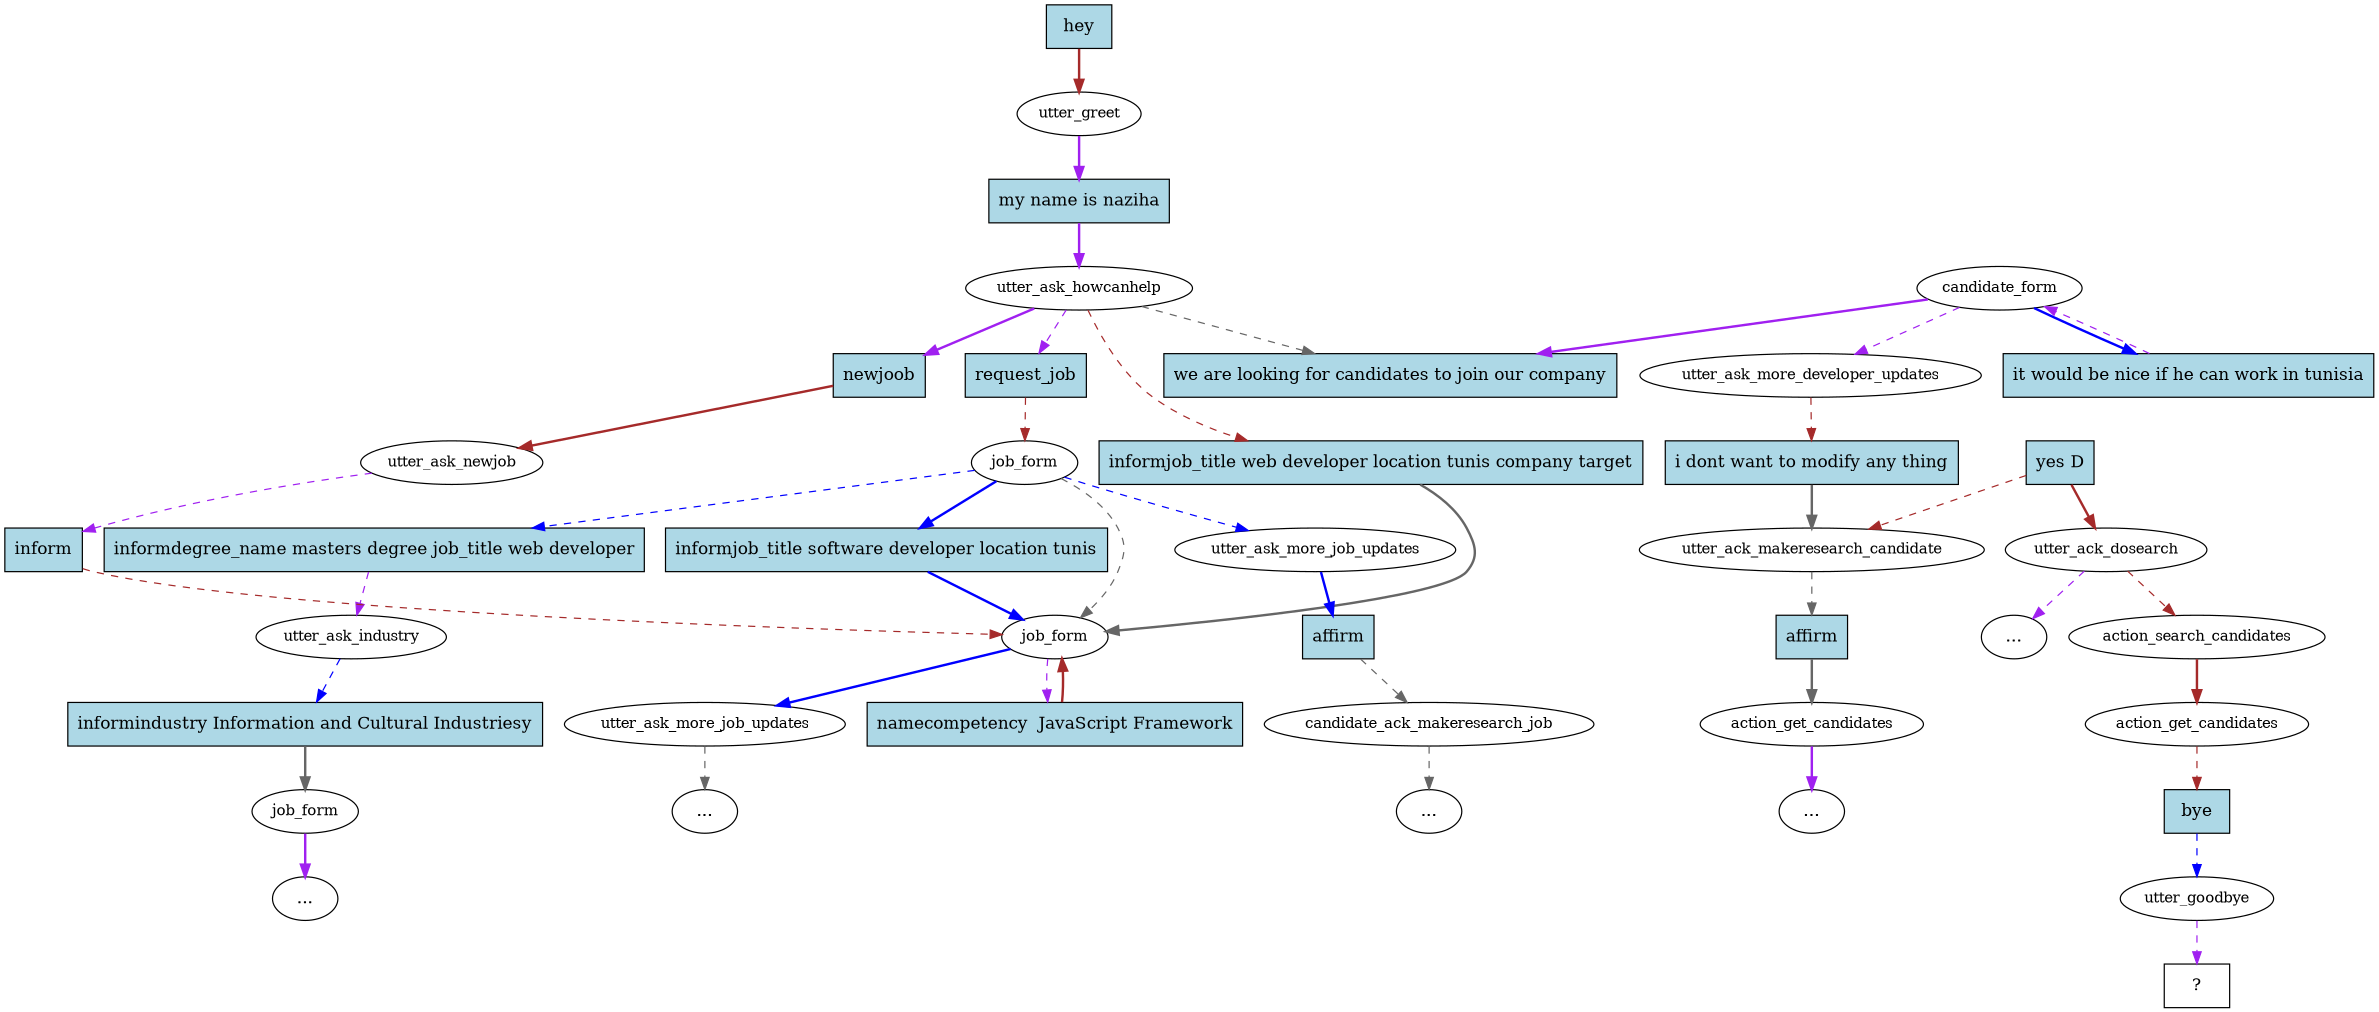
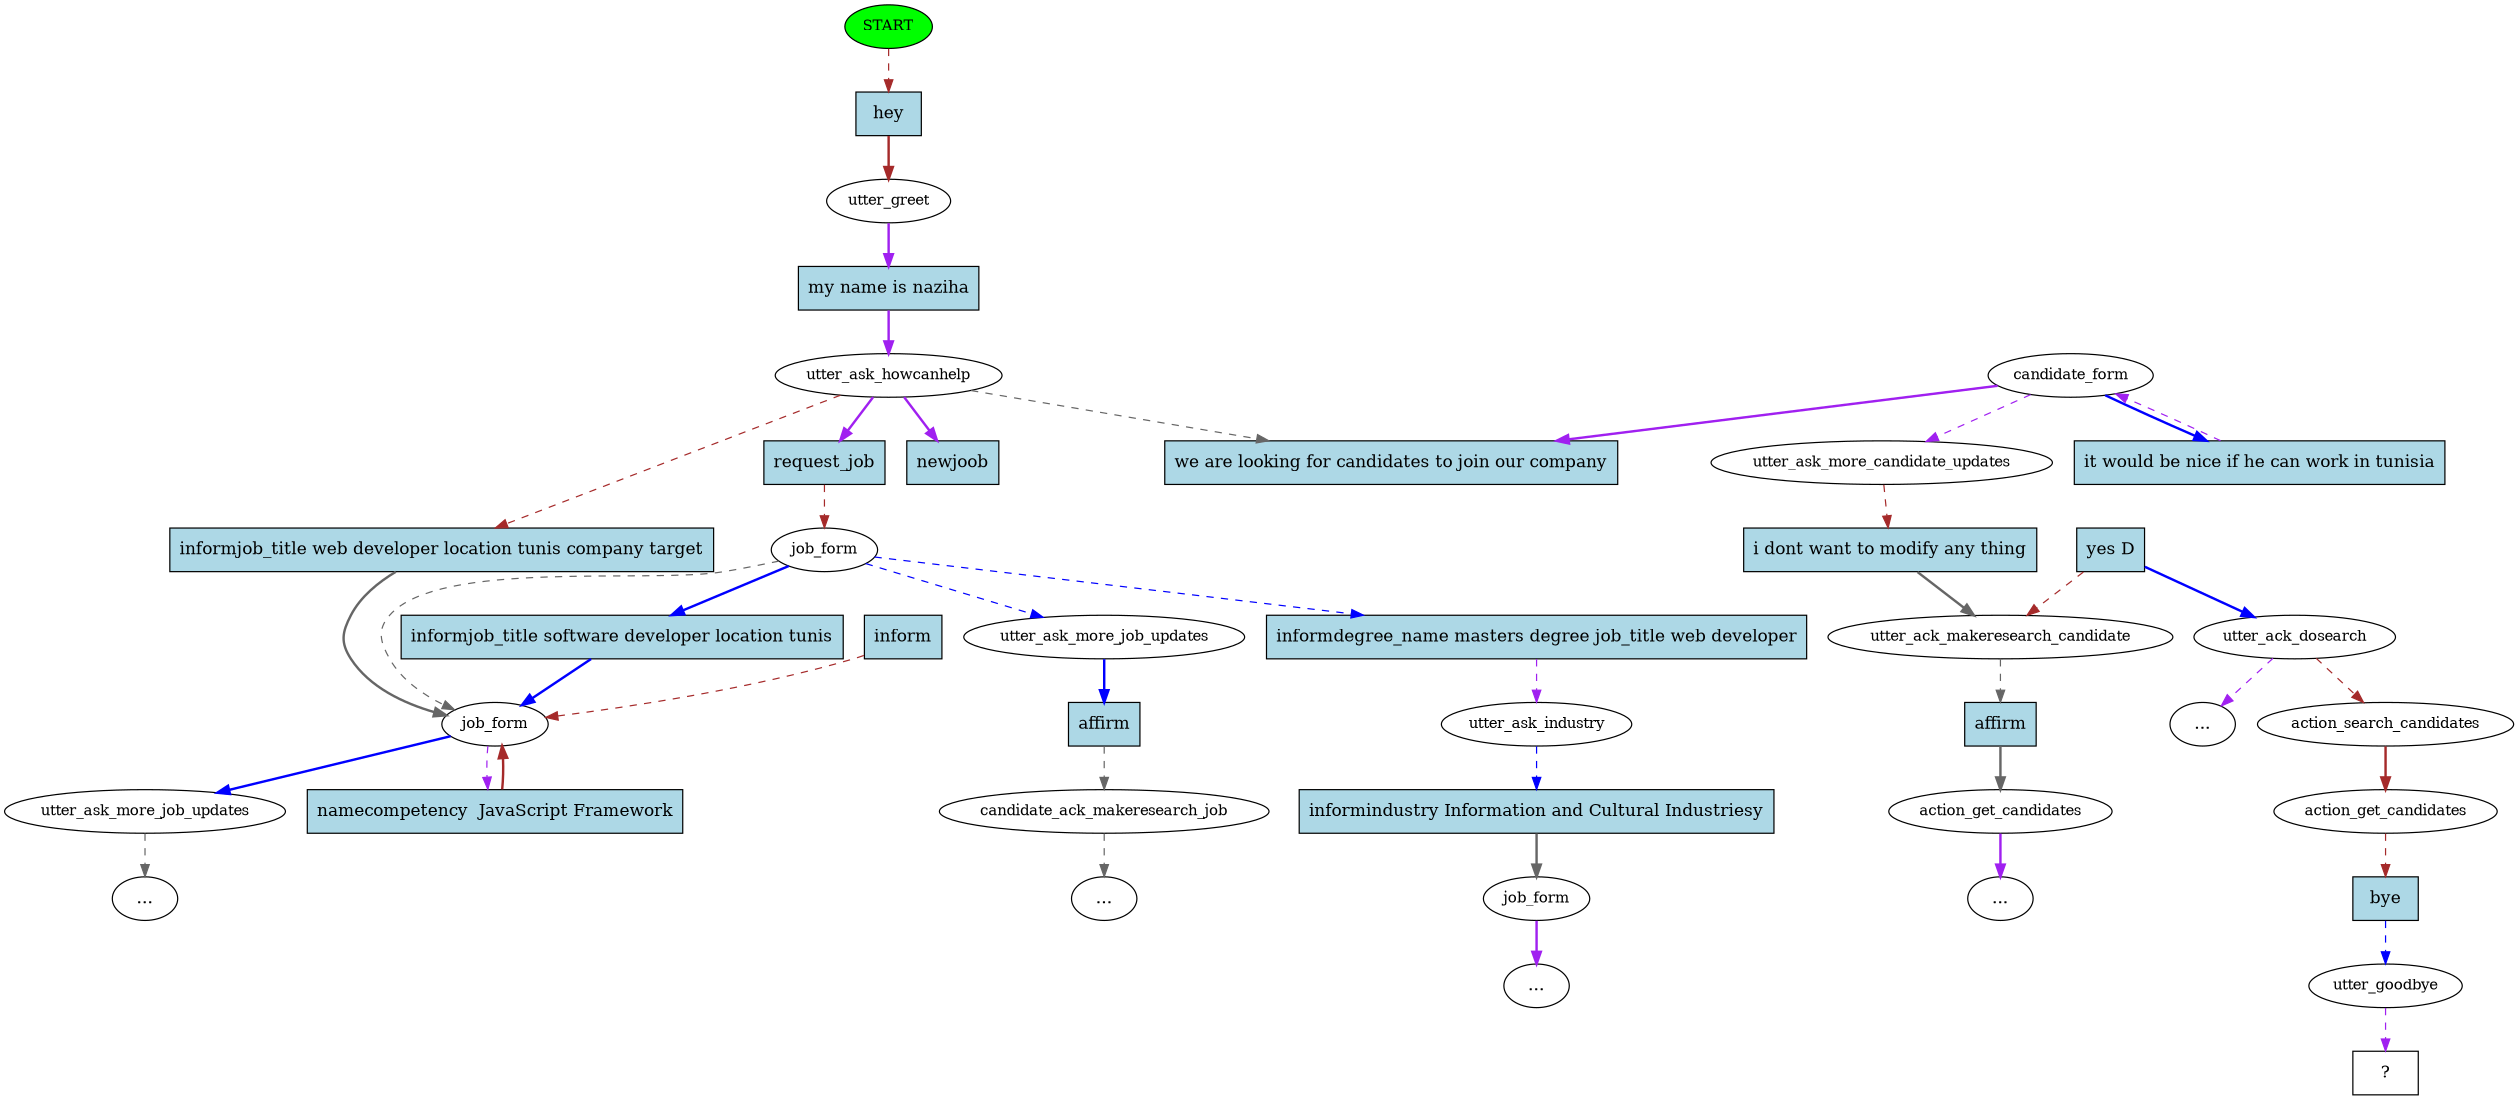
  digraph {
    edge [color=purple style=dashed]
+   n1 [fillcolor=green fontsize=12 label=START style=filled]
    n2 [fillcolor=lightblue label=hey shape=rect style=filled]
    n3 [fontsize=12 label=utter_greet]
    n4 [fillcolor=lightblue label="my name is naziha" shape=rect style=filled]
    n5 [fontsize=12 label=utter_ask_howcanhelp]
    n6 [fillcolor=lightblue label=request_job shape=rect style=filled]
    n7 [fillcolor=lightblue label=newjoob shape=rect style=filled]
    n8 [fillcolor=lightblue label="we are looking for candidates to join our company" shape=rect style=filled]
    n9 [fillcolor=lightblue label="informjob_title web developer location tunis company target" shape=rect style=filled]
    n10 [fontsize=12 label=job_form]
-   n11 [fontsize=12 label=utter_ask_newjob]
    n12 [fontsize=12 label=job_form]
    n13 [fontsize=12 label=utter_ask_more_job_updates]
    n14 [fillcolor=lightblue label="informdegree_name masters degree job_title web developer" shape=rect style=filled]
    n15 [fillcolor=lightblue label="informjob_title software developer location tunis" shape=rect style=filled]
    n16 [fillcolor=lightblue label=affirm shape=rect style=filled]
    n17 [fontsize=12 label=utter_ask_more_job_updates]
    n18 [fillcolor=lightblue label="namecompetency  JavaScript Framework" shape=rect style=filled]
    n19 [fontsize=12 label=utter_ask_industry]
    n20 [fontsize=12 label=candidate_ack_makeresearch_job]
    n21 [label="..."]
    n22 [fillcolor=lightblue label="informindustry Information and Cultural Industriesy" shape=rect style=filled]
    n23 [fontsize=12 label=job_form]
    n24 [label="..."]
    n25 [fillcolor=lightblue label=inform shape=rect style=filled]
    n26 [label="..."]
    n27 [fontsize=12 label=candidate_form]
-   n28 [fontsize=12 label=utter_ask_more_developer_updates]
+   n28 [fontsize=12 label=utter_ask_more_candidate_updates]
    n29 [fillcolor=lightblue label="it would be nice if he can work in tunisia" shape=rect style=filled]
    n30 [fillcolor=lightblue label="i dont want to modify any thing" shape=rect style=filled]
    n31 [fontsize=12 label=utter_ack_makeresearch_candidate]
    n32 [fillcolor=lightblue label=affirm shape=rect style=filled]
    n33 [fillcolor=lightblue label="yes D" shape=rect style=filled]
    n34 [fontsize=12 label=utter_ack_dosearch]
    n35 [fontsize=12 label=action_get_candidates]
    n36 [label="..."]
    n37 [fontsize=12 label=action_search_candidates]
    n38 [fontsize=12 label=action_get_candidates]
    n39 [label="..."]
    n40 [fillcolor=lightblue label=bye shape=rect style=filled]
    n41 [fontsize=12 label=utter_goodbye]
    n42 [label="  ?  " shape=rect]
+   n1 -> n2 [color=brown]
    n2 -> n3 [color=brown style=bold]
    n3 -> n4 [style=bold]
    n4 -> n5 [style=bold]
-   n5 -> n6
+   n5 -> n6 [style=bold]
    n5 -> n7 [style=bold]
    n5 -> n8 [color=gray40]
    n5 -> n9 [color=brown]
    n6 -> n10 [color=brown]
-   n7 -> n11 [color=brown style=bold]
    n9 -> n12 [color=gray40 style=bold]
    n10 -> n12 [color=gray40]
    n10 -> n13 [color=blue]
    n10 -> n14 [color=blue]
    n10 -> n15 [color=blue style=bold]
-   n11 -> n25
    n12 -> n17 [color=blue style=bold]
    n12 -> n18
    n13 -> n16 [color=blue style=bold]
    n14 -> n19
    n15 -> n12 [color=blue style=bold]
    n16 -> n20 [color=gray40]
    n17 -> n26 [color=gray40]
    n18 -> n12 [color=brown style=bold]
    n19 -> n22 [color=blue]
    n20 -> n21 [color=gray40]
    n22 -> n23 [color=gray40 style=bold]
    n23 -> n24 [style=bold]
    n25 -> n12 [color=brown]
    n27 -> n8 [style=bold]
    n27 -> n28
    n27 -> n29 [color=blue style=bold]
    n28 -> n30 [color=brown]
    n29 -> n27
    n30 -> n31 [color=gray40 style=bold]
    n31 -> n32 [color=gray40]
    n32 -> n35 [color=gray40 style=bold]
    n33 -> n31 [color=brown]
-   n33 -> n34 [color=brown style=bold]
+   n33 -> n34 [color=blue style=bold]
    n34 -> n36
    n34 -> n37 [color=brown]
    n35 -> n39 [style=bold]
    n37 -> n38 [color=brown style=bold]
    n38 -> n40 [color=brown]
    n40 -> n41 [color=blue]
    n41 -> n42
  }
